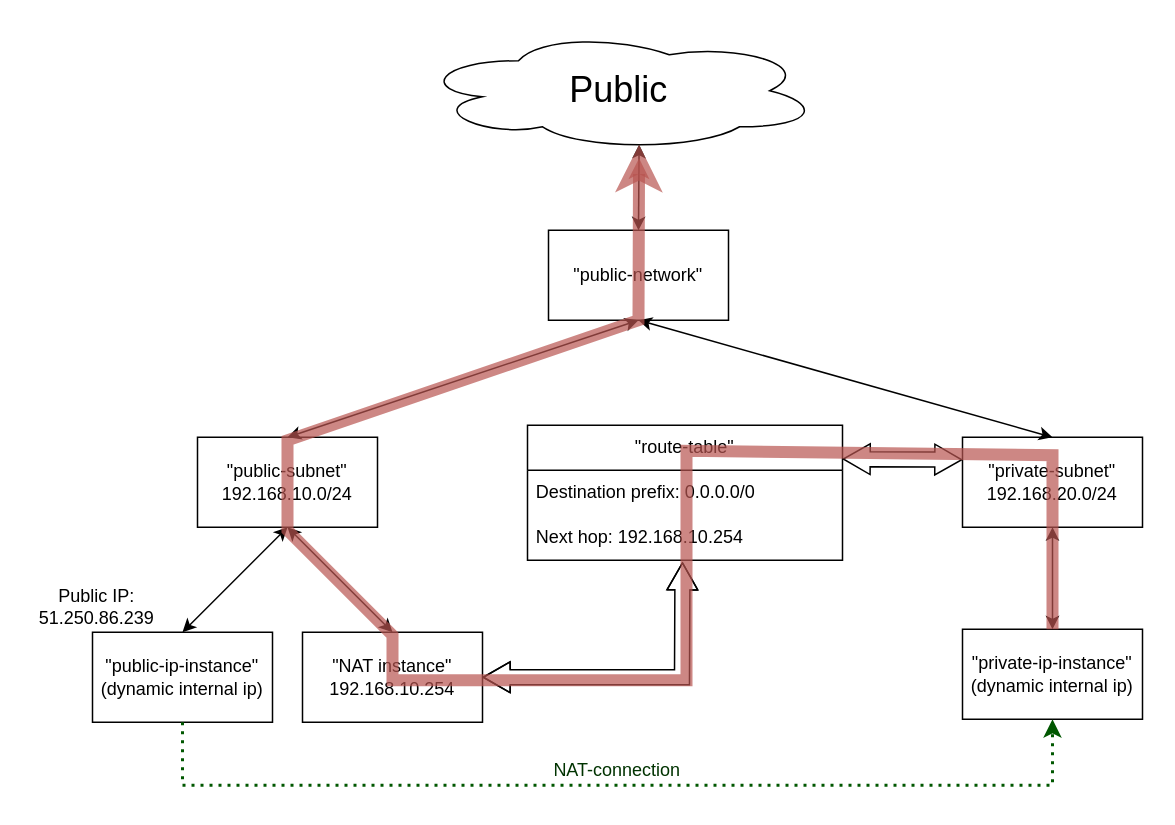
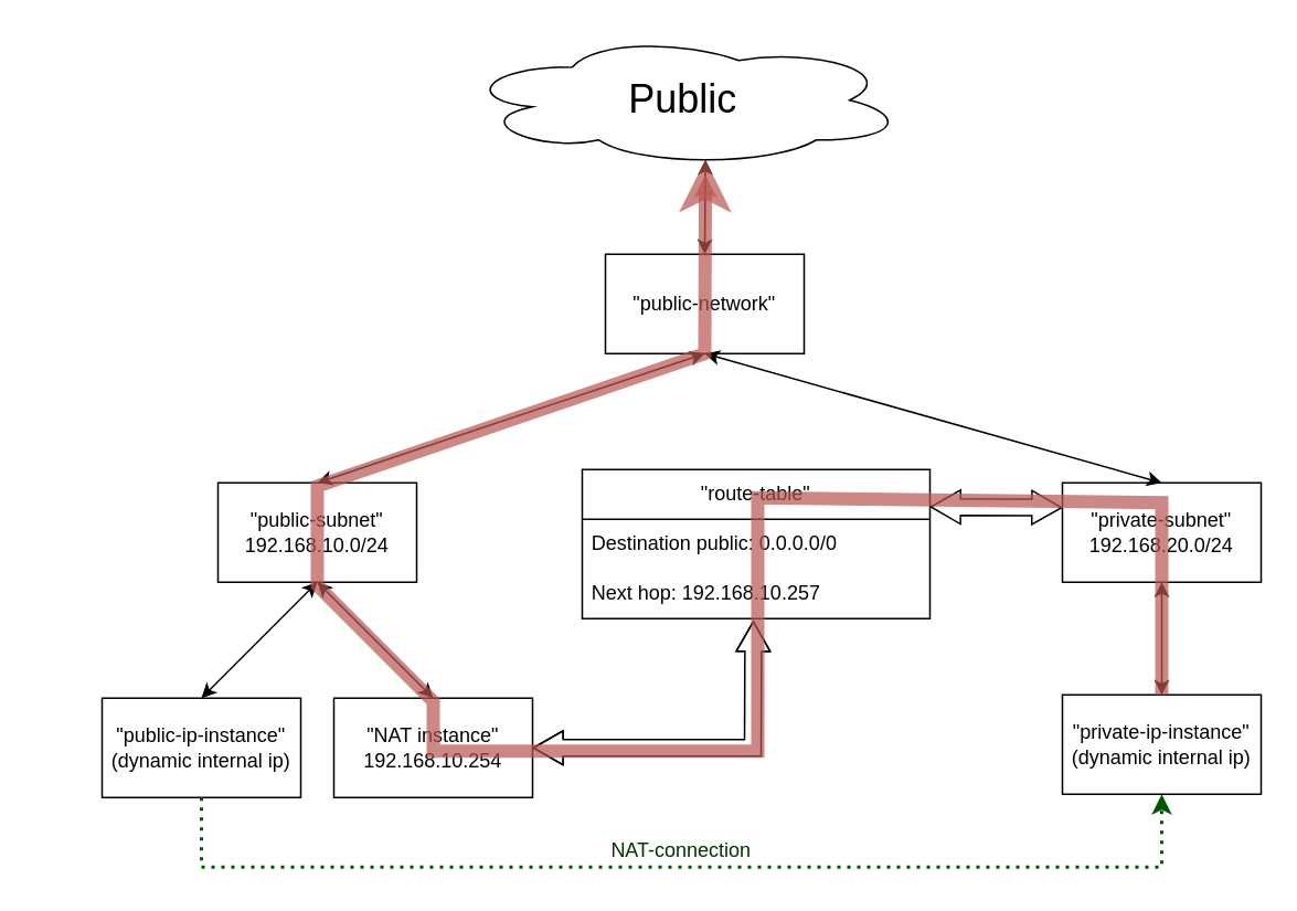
  <mxCell id="0" />
  <mxCell id="1" parent="0" />
  <mxCell id="2" value="&quot;public-network&quot;" style="rounded=0;whiteSpace=wrap;html=1;" parent="1" vertex="1"><mxGeometry x="365" y="153" width="120" height="60" as="geometry" /></mxCell>
  <mxCell id="3" value="&quot;public-subnet&quot;&lt;br&gt;192.168.10.0/24" style="rounded=0;whiteSpace=wrap;html=1;" parent="1" vertex="1"><mxGeometry x="131" y="291" width="120" height="60" as="geometry" /></mxCell>
  <mxCell id="4" value="&quot;private-subnet&quot;&lt;br&gt;192.168.20.0/24" style="rounded=0;whiteSpace=wrap;html=1;" parent="1" vertex="1"><mxGeometry x="641" y="291" width="120" height="60" as="geometry" /></mxCell>
  <mxCell id="5" value="&quot;NAT instance&quot;&lt;br&gt;192.168.10.254" style="rounded=0;whiteSpace=wrap;html=1;" parent="1" vertex="1"><mxGeometry x="201" y="421" width="120" height="60" as="geometry" /></mxCell>
  <mxCell id="6" value="&quot;public-ip-instance&quot;&lt;br&gt;(dynamic internal ip)" style="rounded=0;whiteSpace=wrap;html=1;" parent="1" vertex="1"><mxGeometry x="61" y="421" width="120" height="60" as="geometry" /></mxCell>
  <mxCell id="7" value="&quot;private-ip-instance&quot;&lt;br&gt;(dynamic internal ip)" style="rounded=0;whiteSpace=wrap;html=1;" parent="1" vertex="1"><mxGeometry x="641" y="419" width="120" height="60" as="geometry" /></mxCell>
  <mxCell id="8" value="&quot;route-table&quot;" style="swimlane;fontStyle=0;childLayout=stackLayout;horizontal=1;startSize=30;horizontalStack=0;resizeParent=1;resizeParentMax=0;resizeLast=0;collapsible=1;marginBottom=0;whiteSpace=wrap;html=1;" parent="1" vertex="1"><mxGeometry x="351" y="283" width="210" height="90" as="geometry" /></mxCell>
- <mxCell id="9" value="Destination prefix: 0.0.0.0/0" style="text;strokeColor=none;fillColor=none;align=left;verticalAlign=middle;spacingLeft=4;spacingRight=4;overflow=hidden;points=[[0,0.5],[1,0.5]];portConstraint=eastwest;rotatable=0;whiteSpace=wrap;html=1;" parent="8" vertex="1"><mxGeometry y="30" width="210" height="30" as="geometry" /></mxCell>
- <mxCell id="10" value="Next hop: 192.168.10.254" style="text;strokeColor=none;fillColor=none;align=left;verticalAlign=middle;spacingLeft=4;spacingRight=4;overflow=hidden;points=[[0,0.5],[1,0.5]];portConstraint=eastwest;rotatable=0;whiteSpace=wrap;html=1;" parent="8" vertex="1"><mxGeometry y="60" width="210" height="30" as="geometry" /></mxCell>
+ <mxCell id="9" value="Destination public: 0.0.0.0/0" style="text;strokeColor=none;fillColor=none;align=left;verticalAlign=middle;spacingLeft=4;spacingRight=4;overflow=hidden;points=[[0,0.5],[1,0.5]];portConstraint=eastwest;rotatable=0;whiteSpace=wrap;html=1;" parent="8" vertex="1"><mxGeometry y="30" width="210" height="30" as="geometry" /></mxCell>
+ <mxCell id="10" value="Next hop: 192.168.10.257" style="text;strokeColor=none;fillColor=none;align=left;verticalAlign=middle;spacingLeft=4;spacingRight=4;overflow=hidden;points=[[0,0.5],[1,0.5]];portConstraint=eastwest;rotatable=0;whiteSpace=wrap;html=1;" parent="8" vertex="1"><mxGeometry y="60" width="210" height="30" as="geometry" /></mxCell>
  <mxCell id="11" value="Public" style="ellipse;shape=cloud;whiteSpace=wrap;html=1;fontSize=24;" parent="1" vertex="1"><mxGeometry x="278" y="20" width="268" height="80" as="geometry" /></mxCell>
  <mxCell id="12" value="" style="shape=flexArrow;endArrow=classic;startArrow=classic;html=1;rounded=0;fontSize=24;entryX=0;entryY=0.25;entryDx=0;entryDy=0;exitX=1;exitY=0.25;exitDx=0;exitDy=0;startWidth=9.524;startSize=5.652;endWidth=9.524;endSize=5.652;" parent="1" source="8" target="4" edge="1"><mxGeometry width="100" height="100" relative="1" as="geometry"><mxPoint x="371" y="383" as="sourcePoint" /><mxPoint x="471" y="283" as="targetPoint" /></mxGeometry></mxCell>
- <mxCell id="13" value="Public IP: 51.250.86.239" style="text;html=1;strokeColor=none;fillColor=none;align=center;verticalAlign=middle;whiteSpace=wrap;rounded=0;fontSize=12;" parent="1" vertex="1"><mxGeometry x="20" y="389" width="88" height="30" as="geometry" /></mxCell>
  <mxCell id="14" value="" style="shape=flexArrow;endArrow=classic;startArrow=classic;html=1;rounded=0;fontSize=24;startWidth=9.524;startSize=5.652;endWidth=9.524;endSize=5.652;entryX=0.492;entryY=1.043;entryDx=0;entryDy=0;entryPerimeter=0;exitX=1;exitY=0.5;exitDx=0;exitDy=0;" parent="1" source="5" target="10" edge="1"><mxGeometry width="100" height="100" relative="1" as="geometry"><mxPoint x="291" y="623" as="sourcePoint" /><mxPoint x="481" y="443" as="targetPoint" /><Array as="points"><mxPoint x="454" y="451" /></Array></mxGeometry></mxCell>
  <mxCell id="15" value="" style="endArrow=classic;startArrow=classic;html=1;rounded=0;fontSize=12;exitX=0.5;exitY=0;exitDx=0;exitDy=0;entryX=0.5;entryY=1;entryDx=0;entryDy=0;" parent="1" source="6" target="3" edge="1"><mxGeometry width="50" height="50" relative="1" as="geometry"><mxPoint x="331" y="313" as="sourcePoint" /><mxPoint x="381" y="263" as="targetPoint" /></mxGeometry></mxCell>
  <mxCell id="16" value="" style="endArrow=classic;startArrow=classic;html=1;rounded=0;fontSize=12;exitX=0.5;exitY=0;exitDx=0;exitDy=0;entryX=0.5;entryY=1;entryDx=0;entryDy=0;" parent="1" source="5" target="3" edge="1"><mxGeometry width="50" height="50" relative="1" as="geometry"><mxPoint x="331" y="313" as="sourcePoint" /><mxPoint x="381" y="263" as="targetPoint" /></mxGeometry></mxCell>
  <mxCell id="17" value="" style="endArrow=classic;startArrow=classic;html=1;rounded=0;fontSize=12;entryX=0.5;entryY=1;entryDx=0;entryDy=0;exitX=0.5;exitY=0;exitDx=0;exitDy=0;" parent="1" source="3" target="2" edge="1"><mxGeometry width="50" height="50" relative="1" as="geometry"><mxPoint x="331" y="313" as="sourcePoint" /><mxPoint x="381" y="263" as="targetPoint" /></mxGeometry></mxCell>
  <mxCell id="18" value="" style="endArrow=classic;startArrow=classic;html=1;rounded=0;fontSize=12;entryX=0.5;entryY=1;entryDx=0;entryDy=0;exitX=0.5;exitY=0;exitDx=0;exitDy=0;" parent="1" source="4" target="2" edge="1"><mxGeometry width="50" height="50" relative="1" as="geometry"><mxPoint x="331" y="313" as="sourcePoint" /><mxPoint x="381" y="263" as="targetPoint" /></mxGeometry></mxCell>
  <mxCell id="19" value="" style="endArrow=classic;startArrow=classic;html=1;rounded=0;fontSize=12;entryX=0.5;entryY=1;entryDx=0;entryDy=0;exitX=0.5;exitY=0;exitDx=0;exitDy=0;" parent="1" source="7" target="4" edge="1"><mxGeometry width="50" height="50" relative="1" as="geometry"><mxPoint x="331" y="313" as="sourcePoint" /><mxPoint x="381" y="263" as="targetPoint" /></mxGeometry></mxCell>
  <mxCell id="20" value="" style="endArrow=classic;startArrow=classic;html=1;rounded=0;fontSize=12;entryX=0.5;entryY=0;entryDx=0;entryDy=0;exitX=0.55;exitY=0.95;exitDx=0;exitDy=0;exitPerimeter=0;" parent="1" source="11" target="2" edge="1"><mxGeometry width="50" height="50" relative="1" as="geometry"><mxPoint x="331" y="313" as="sourcePoint" /><mxPoint x="381" y="263" as="targetPoint" /></mxGeometry></mxCell>
  <mxCell id="21" value="" style="endArrow=classic;html=1;rounded=0;fontSize=12;exitX=0.5;exitY=0;exitDx=0;exitDy=0;entryX=0.55;entryY=0.95;entryDx=0;entryDy=0;entryPerimeter=0;strokeWidth=8;strokeColor=#b85450;fillColor=#f8cecc;opacity=70;" parent="1" source="7" target="11" edge="1"><mxGeometry width="50" height="50" relative="1" as="geometry"><mxPoint x="331" y="363" as="sourcePoint" /><mxPoint x="731" y="193" as="targetPoint" /><Array as="points"><mxPoint x="701" y="303" /><mxPoint x="457" y="300" /><mxPoint x="457" y="453" /><mxPoint x="261" y="453" /><mxPoint x="261" y="423" /><mxPoint x="191" y="353" /><mxPoint x="191" y="293" /><mxPoint x="425" y="213" /></Array></mxGeometry></mxCell>
  <mxCell id="22" value="" style="endArrow=classic;startArrow=none;html=1;rounded=0;fontSize=12;entryX=0.5;entryY=1;entryDx=0;entryDy=0;exitX=0.5;exitY=1;exitDx=0;exitDy=0;dashed=1;fillColor=#008a00;strokeColor=#005700;strokeWidth=2;startFill=0;dashPattern=1 2;" parent="1" source="6" target="7" edge="1"><mxGeometry width="50" height="50" relative="1" as="geometry"><mxPoint x="551" y="593" as="sourcePoint" /><mxPoint x="425" y="213" as="targetPoint" /><Array as="points"><mxPoint x="121" y="523" /><mxPoint x="701" y="523" /></Array></mxGeometry></mxCell>
  <mxCell id="23" value="NAT-connection" style="text;html=1;strokeColor=none;fillColor=none;align=center;verticalAlign=middle;whiteSpace=wrap;rounded=0;fontSize=12;fontColor=#003300;" parent="1" vertex="1"><mxGeometry x="351" y="498" width="120" height="30" as="geometry" /></mxCell>
